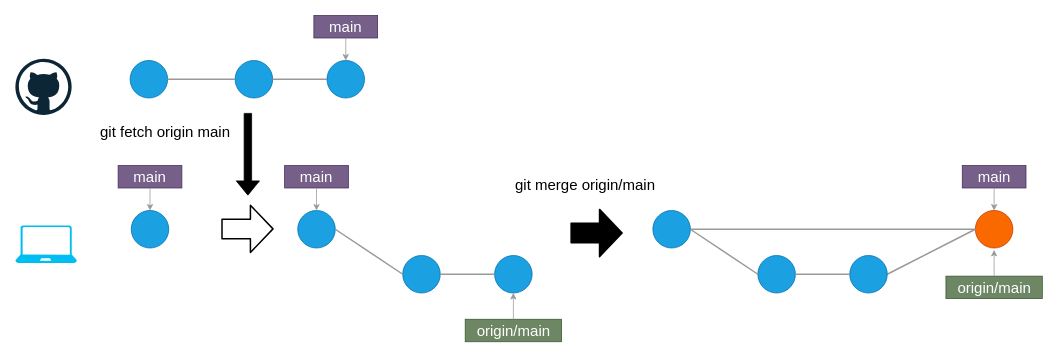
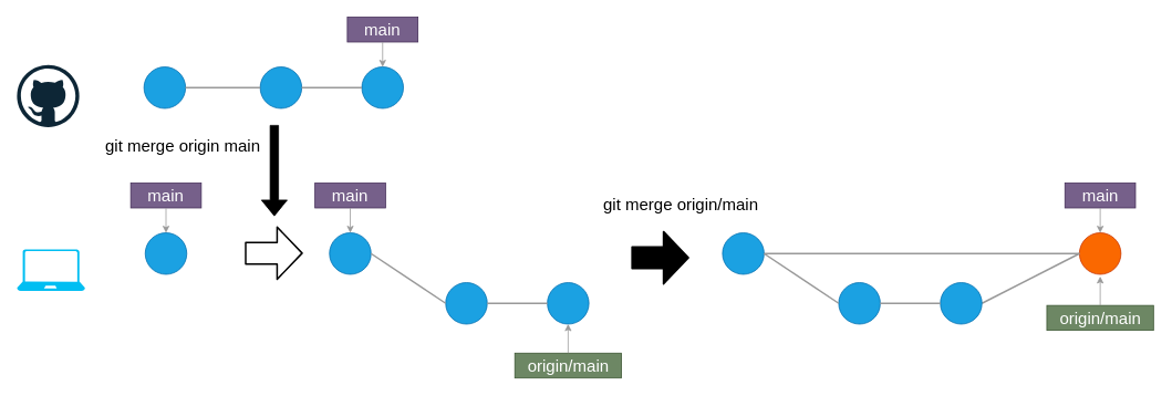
  <mxCell id="0" />
  <mxCell id="1" parent="0" />
  <mxCell id="2" value="main" style="rounded=1;whiteSpace=wrap;html=1;fillColor=#76608a;strokeColor=#432D57;fontColor=#ffffff;fontSize=20;arcSize=0;" parent="1" vertex="1"><mxGeometry x="157" y="220" width="85" height="30" as="geometry" /></mxCell>
  <mxCell id="3" value="" style="endArrow=classic;html=1;fontSize=20;exitX=0.5;exitY=1;exitDx=0;exitDy=0;entryX=0.5;entryY=0;entryDx=0;entryDy=0;strokeColor=#999999;" parent="1" source="2" edge="1"><mxGeometry width="50" height="50" relative="1" as="geometry"><mxPoint x="164.5" y="270" as="sourcePoint" /><mxPoint x="199.5" y="280" as="targetPoint" /></mxGeometry></mxCell>
  <mxCell id="4" value="" style="ellipse;whiteSpace=wrap;html=1;aspect=fixed;fillColor=#1ba1e2;fontColor=#ffffff;strokeColor=#006EAF;" parent="1" vertex="1"><mxGeometry x="174.5" y="280" width="50" height="50" as="geometry" /></mxCell>
  <mxCell id="5" value="main" style="rounded=1;whiteSpace=wrap;html=1;fillColor=#76608a;strokeColor=#432D57;fontColor=#ffffff;fontSize=20;arcSize=0;" parent="1" vertex="1"><mxGeometry x="418" y="20" width="85" height="30" as="geometry" /></mxCell>
  <mxCell id="6" value="" style="endArrow=classic;html=1;fontSize=20;exitX=0.5;exitY=1;exitDx=0;exitDy=0;entryX=0.5;entryY=0;entryDx=0;entryDy=0;strokeColor=#999999;" parent="1" source="5" edge="1"><mxGeometry width="50" height="50" relative="1" as="geometry"><mxPoint x="425.5" y="70" as="sourcePoint" /><mxPoint x="460.5" y="80" as="targetPoint" /></mxGeometry></mxCell>
  <mxCell id="7" value="" style="ellipse;whiteSpace=wrap;html=1;aspect=fixed;fillColor=#1ba1e2;fontColor=#ffffff;strokeColor=#006EAF;" parent="1" vertex="1"><mxGeometry x="173" y="80" width="50" height="50" as="geometry" /></mxCell>
  <mxCell id="8" value="" style="ellipse;whiteSpace=wrap;html=1;aspect=fixed;fontColor=#000000;strokeColor=#C73500;fillColor=#fa6800;" parent="1" vertex="1"><mxGeometry x="1300" y="280" width="50" height="50" as="geometry" /></mxCell>
  <mxCell id="9" value="" style="endArrow=none;html=1;exitX=1;exitY=0.5;exitDx=0;exitDy=0;strokeWidth=2;entryX=0;entryY=0.5;entryDx=0;entryDy=0;strokeColor=#999999;" parent="1" source="29" target="8" edge="1"><mxGeometry width="50" height="50" relative="1" as="geometry"><mxPoint x="920" y="315" as="sourcePoint" /><mxPoint x="1070" y="435" as="targetPoint" /></mxGeometry></mxCell>
  <mxCell id="10" value="main" style="rounded=1;whiteSpace=wrap;html=1;fillColor=#76608a;strokeColor=#432D57;fontColor=#ffffff;fontSize=20;arcSize=0;" parent="1" vertex="1"><mxGeometry x="1282.5" y="220" width="85" height="30" as="geometry" /></mxCell>
  <mxCell id="11" value="" style="endArrow=classic;html=1;fontSize=20;exitX=0.5;exitY=1;exitDx=0;exitDy=0;entryX=0.5;entryY=0;entryDx=0;entryDy=0;strokeColor=#999999;" parent="1" source="10" target="8" edge="1"><mxGeometry width="50" height="50" relative="1" as="geometry"><mxPoint x="-400" y="260" as="sourcePoint" /><mxPoint x="-365" y="270" as="targetPoint" /></mxGeometry></mxCell>
  <mxCell id="12" value="" style="endArrow=none;html=1;exitX=1;exitY=0.5;exitDx=0;exitDy=0;strokeWidth=2;entryX=0;entryY=0.5;entryDx=0;entryDy=0;strokeColor=#999999;" parent="1" source="31" target="8" edge="1"><mxGeometry width="50" height="50" relative="1" as="geometry"><mxPoint x="1182.5" y="375" as="sourcePoint" /><mxPoint x="1310" y="315" as="targetPoint" /></mxGeometry></mxCell>
  <mxCell id="13" value="" style="dashed=0;outlineConnect=0;html=1;align=center;labelPosition=center;verticalLabelPosition=bottom;verticalAlign=top;shape=mxgraph.weblogos.github;fontSize=15;" parent="1" vertex="1"><mxGeometry x="20" y="77.5" width="75" height="75" as="geometry" /></mxCell>
  <mxCell id="14" value="" style="verticalLabelPosition=bottom;html=1;verticalAlign=top;align=center;strokeColor=none;fillColor=#00BEF2;shape=mxgraph.azure.laptop;pointerEvents=1;fontSize=15;" parent="1" vertex="1"><mxGeometry x="20" y="300" width="82" height="50" as="geometry" /></mxCell>
  <mxCell id="15" value="" style="ellipse;whiteSpace=wrap;html=1;aspect=fixed;fillColor=#1ba1e2;fontColor=#ffffff;strokeColor=#006EAF;" parent="1" vertex="1"><mxGeometry x="313" y="80" width="50" height="50" as="geometry" /></mxCell>
  <mxCell id="16" value="" style="ellipse;whiteSpace=wrap;html=1;aspect=fixed;fillColor=#1ba1e2;fontColor=#ffffff;strokeColor=#006EAF;" parent="1" vertex="1"><mxGeometry x="435.5" y="80" width="50" height="50" as="geometry" /></mxCell>
  <mxCell id="17" value="" style="endArrow=none;html=1;exitX=1;exitY=0.5;exitDx=0;exitDy=0;entryX=0;entryY=0.5;entryDx=0;entryDy=0;strokeColor=#999999;strokeWidth=2;" parent="1" target="15" edge="1"><mxGeometry width="50" height="50" relative="1" as="geometry"><mxPoint x="223" y="105" as="sourcePoint" /><mxPoint x="303" y="105" as="targetPoint" /></mxGeometry></mxCell>
  <mxCell id="18" value="" style="endArrow=none;html=1;entryX=0;entryY=0.5;entryDx=0;entryDy=0;exitX=1;exitY=0.5;exitDx=0;exitDy=0;strokeColor=#999999;strokeWidth=2;" parent="1" source="15" target="16" edge="1"><mxGeometry width="50" height="50" relative="1" as="geometry"><mxPoint x="273" y="210" as="sourcePoint" /><mxPoint x="323" y="160" as="targetPoint" /></mxGeometry></mxCell>
  <mxCell id="19" value="" style="ellipse;whiteSpace=wrap;html=1;aspect=fixed;fillColor=#1ba1e2;fontColor=#ffffff;strokeColor=#006EAF;" parent="1" vertex="1"><mxGeometry x="396.5" y="280" width="50" height="50" as="geometry" /></mxCell>
  <mxCell id="20" value="" style="ellipse;whiteSpace=wrap;html=1;aspect=fixed;fillColor=#1ba1e2;fontColor=#ffffff;strokeColor=#006EAF;" parent="1" vertex="1"><mxGeometry x="536.5" y="340" width="50" height="50" as="geometry" /></mxCell>
  <mxCell id="21" value="" style="ellipse;whiteSpace=wrap;html=1;aspect=fixed;fillColor=#1ba1e2;fontColor=#ffffff;strokeColor=#006EAF;" parent="1" vertex="1"><mxGeometry x="659" y="340" width="50" height="50" as="geometry" /></mxCell>
  <mxCell id="22" value="" style="endArrow=none;html=1;exitX=1;exitY=0.5;exitDx=0;exitDy=0;entryX=0;entryY=0.5;entryDx=0;entryDy=0;strokeColor=#999999;strokeWidth=2;" parent="1" source="19" target="20" edge="1"><mxGeometry width="50" height="50" relative="1" as="geometry"><mxPoint x="576.5" y="410" as="sourcePoint" /><mxPoint x="526.5" y="305" as="targetPoint" /></mxGeometry></mxCell>
  <mxCell id="23" value="" style="endArrow=none;html=1;entryX=0;entryY=0.5;entryDx=0;entryDy=0;exitX=1;exitY=0.5;exitDx=0;exitDy=0;strokeColor=#999999;strokeWidth=2;" parent="1" source="20" target="21" edge="1"><mxGeometry width="50" height="50" relative="1" as="geometry"><mxPoint x="496.5" y="410" as="sourcePoint" /><mxPoint x="546.5" y="360" as="targetPoint" /></mxGeometry></mxCell>
  <mxCell id="24" value="origin/main" style="rounded=1;whiteSpace=wrap;html=1;fillColor=#6d8764;strokeColor=#3A5431;fontColor=#ffffff;fontSize=20;arcSize=0;" parent="1" vertex="1"><mxGeometry x="619.75" y="425" width="128.5" height="30" as="geometry" /></mxCell>
  <mxCell id="25" value="" style="endArrow=classic;html=1;fontSize=20;exitX=0.5;exitY=0;exitDx=0;exitDy=0;strokeColor=#999999;entryX=0.5;entryY=1;entryDx=0;entryDy=0;" parent="1" source="24" target="21" edge="1"><mxGeometry width="50" height="50" relative="1" as="geometry"><mxPoint x="766.5" y="420" as="sourcePoint" /><mxPoint x="686.5" y="395" as="targetPoint" /></mxGeometry></mxCell>
  <mxCell id="26" value="" style="shape=flexArrow;endArrow=classic;html=1;endWidth=35;endSize=9.37;width=25;strokeWidth=2;strokeColor=#000000;" parent="1" edge="1"><mxGeometry width="50" height="50" relative="1" as="geometry"><mxPoint x="294.5" y="304.5" as="sourcePoint" /><mxPoint x="364.5" y="304.5" as="targetPoint" /></mxGeometry></mxCell>
  <mxCell id="27" value="" style="shape=flexArrow;endArrow=classic;html=1;fillColor=#000000;" parent="1" edge="1"><mxGeometry width="50" height="50" relative="1" as="geometry"><mxPoint x="330" y="150" as="sourcePoint" /><mxPoint x="330" y="260" as="targetPoint" /></mxGeometry></mxCell>
- <mxCell id="28" value="git fetch origin main" style="text;html=1;strokeColor=none;fillColor=none;align=center;verticalAlign=middle;whiteSpace=wrap;rounded=0;fontColor=#000000;fontSize=20;" parent="1" vertex="1"><mxGeometry x="120" y="160" width="200" height="30" as="geometry" /></mxCell>
+ <mxCell id="28" value="git merge origin main" style="text;html=1;strokeColor=none;fillColor=none;align=center;verticalAlign=middle;whiteSpace=wrap;rounded=0;fontColor=#000000;fontSize=20;" parent="1" vertex="1"><mxGeometry x="120" y="160" width="200" height="30" as="geometry" /></mxCell>
  <mxCell id="29" value="" style="ellipse;whiteSpace=wrap;html=1;aspect=fixed;fillColor=#1ba1e2;fontColor=#ffffff;strokeColor=#006EAF;" parent="1" vertex="1"><mxGeometry x="870" y="280" width="50" height="50" as="geometry" /></mxCell>
  <mxCell id="30" value="" style="ellipse;whiteSpace=wrap;html=1;aspect=fixed;fillColor=#1ba1e2;fontColor=#ffffff;strokeColor=#006EAF;" parent="1" vertex="1"><mxGeometry x="1010" y="340" width="50" height="50" as="geometry" /></mxCell>
  <mxCell id="31" value="" style="ellipse;whiteSpace=wrap;html=1;aspect=fixed;fillColor=#1ba1e2;fontColor=#ffffff;strokeColor=#006EAF;" parent="1" vertex="1"><mxGeometry x="1132.5" y="340" width="50" height="50" as="geometry" /></mxCell>
  <mxCell id="32" value="" style="endArrow=none;html=1;exitX=1;exitY=0.5;exitDx=0;exitDy=0;entryX=0;entryY=0.5;entryDx=0;entryDy=0;strokeColor=#999999;strokeWidth=2;" parent="1" source="29" target="30" edge="1"><mxGeometry width="50" height="50" relative="1" as="geometry"><mxPoint x="1050" y="410" as="sourcePoint" /><mxPoint x="1000" y="305" as="targetPoint" /></mxGeometry></mxCell>
  <mxCell id="33" value="" style="endArrow=none;html=1;entryX=0;entryY=0.5;entryDx=0;entryDy=0;exitX=1;exitY=0.5;exitDx=0;exitDy=0;strokeColor=#999999;strokeWidth=2;" parent="1" source="30" target="31" edge="1"><mxGeometry width="50" height="50" relative="1" as="geometry"><mxPoint x="970" y="410" as="sourcePoint" /><mxPoint x="1020" y="360" as="targetPoint" /></mxGeometry></mxCell>
  <mxCell id="34" value="origin/main" style="rounded=1;whiteSpace=wrap;html=1;fillColor=#6d8764;strokeColor=#3A5431;fontColor=#ffffff;fontSize=20;arcSize=0;" parent="1" vertex="1"><mxGeometry x="1260.75" y="367.5" width="128.5" height="30" as="geometry" /></mxCell>
  <mxCell id="35" value="" style="endArrow=classic;html=1;fontSize=20;exitX=0.5;exitY=0;exitDx=0;exitDy=0;strokeColor=#999999;entryX=0.5;entryY=1;entryDx=0;entryDy=0;" parent="1" source="34" edge="1"><mxGeometry width="50" height="50" relative="1" as="geometry"><mxPoint x="1407.5" y="362.5" as="sourcePoint" /><mxPoint x="1325" y="332.5" as="targetPoint" /></mxGeometry></mxCell>
  <mxCell id="36" value="" style="shape=flexArrow;endArrow=classic;html=1;endWidth=35;endSize=9.37;width=25;strokeWidth=2;strokeColor=#000000;fillColor=#000000;" parent="1" edge="1"><mxGeometry width="50" height="50" relative="1" as="geometry"><mxPoint x="760" y="310" as="sourcePoint" /><mxPoint x="830" y="310" as="targetPoint" /></mxGeometry></mxCell>
- <mxCell id="37" value="git merge origin/main" style="text;html=1;strokeColor=none;fillColor=none;align=center;verticalAlign=middle;whiteSpace=wrap;rounded=0;fontColor=#000000;fontSize=20;" parent="1" vertex="1"><mxGeometry x="680" y="230" width="200" height="30" as="geometry" /></mxCell>
+ <mxCell id="37" value="git merge origin/main" style="text;html=1;strokeColor=none;fillColor=none;align=center;verticalAlign=middle;whiteSpace=wrap;rounded=0;fontColor=#000000;fontSize=20;" parent="1" vertex="1"><mxGeometry x="720" y="230" width="200" height="30" as="geometry" /></mxCell>
  <mxCell id="38" value="main" style="rounded=1;whiteSpace=wrap;html=1;fillColor=#76608a;strokeColor=#432D57;fontColor=#ffffff;fontSize=20;arcSize=0;" parent="1" vertex="1"><mxGeometry x="379" y="220" width="85" height="30" as="geometry" /></mxCell>
  <mxCell id="39" value="" style="endArrow=classic;html=1;fontSize=20;exitX=0.5;exitY=1;exitDx=0;exitDy=0;entryX=0.5;entryY=0;entryDx=0;entryDy=0;strokeColor=#999999;" parent="1" source="38" edge="1"><mxGeometry width="50" height="50" relative="1" as="geometry"><mxPoint x="386.5" y="270" as="sourcePoint" /><mxPoint x="421.5" y="280" as="targetPoint" /></mxGeometry></mxCell>
